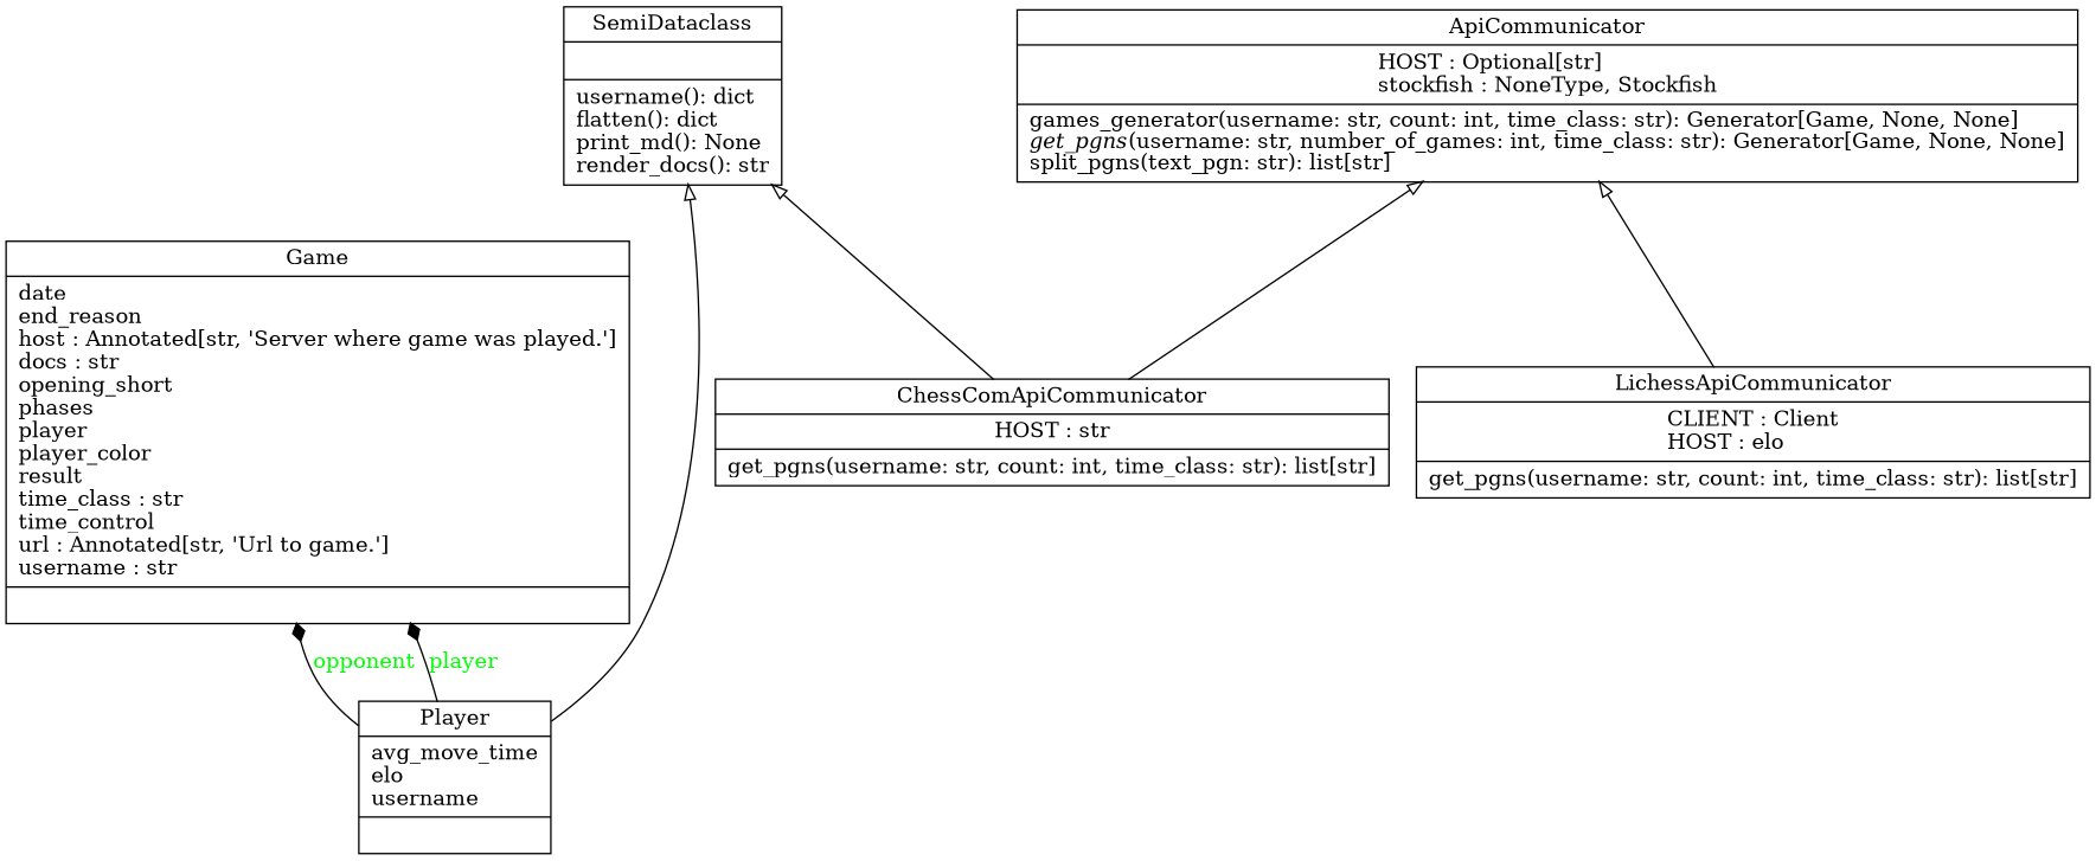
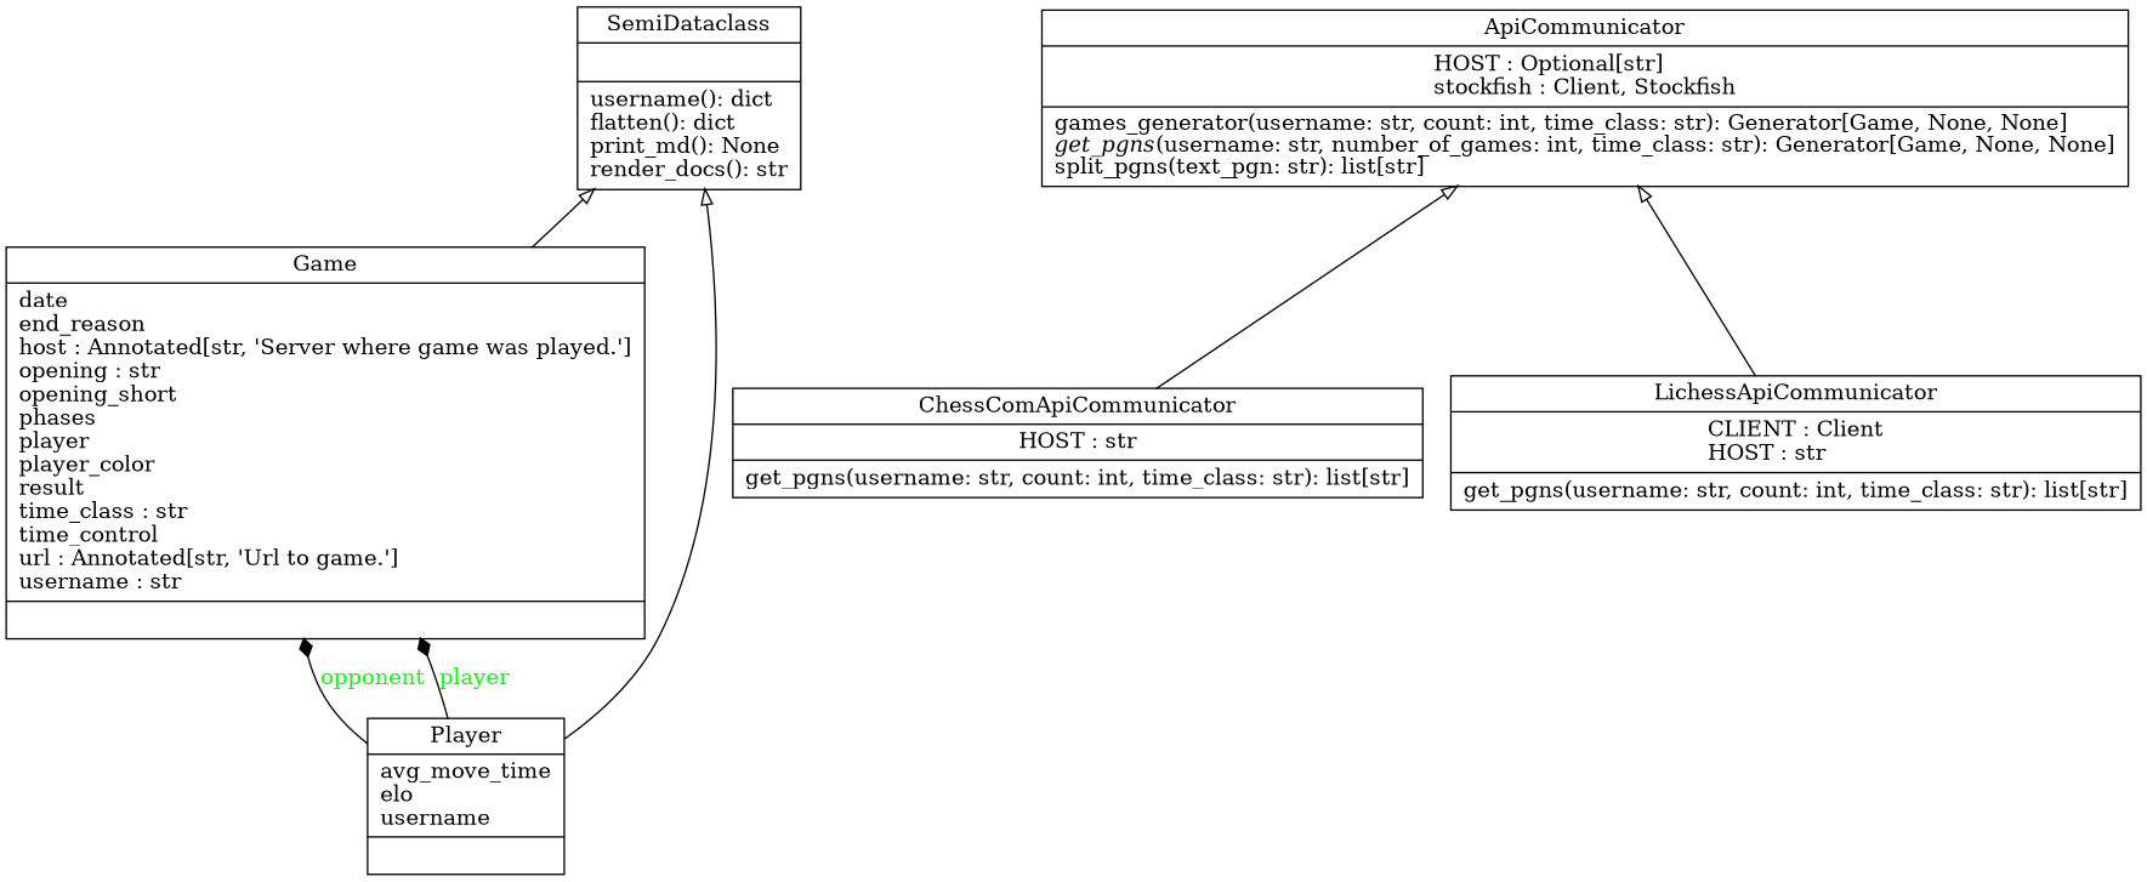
  digraph {
    rankdir=BT
    node [color=black fontcolor=black shape=record style=solid]
    edge [arrowhead=empty arrowtail=none]
-   n1 [label=<{ApiCommunicator|HOST : Optional[str]<br ALIGN="LEFT"/>stockfish : NoneType, Stockfish<br ALIGN="LEFT"/>|games_generator(username: str, count: int, time_class: str): Generator[Game, None, None]<br ALIGN="LEFT"/><I>get_pgns</I>(username: str, number_of_games: int, time_class: str): Generator[Game, None, None]<br ALIGN="LEFT"/>split_pgns(text_pgn: str): list[str]<br ALIGN="LEFT"/>}>]
+   n1 [label=<{ApiCommunicator|HOST : Optional[str]<br ALIGN="LEFT"/>stockfish : Client, Stockfish<br ALIGN="LEFT"/>|games_generator(username: str, count: int, time_class: str): Generator[Game, None, None]<br ALIGN="LEFT"/><I>get_pgns</I>(username: str, number_of_games: int, time_class: str): Generator[Game, None, None]<br ALIGN="LEFT"/>split_pgns(text_pgn: str): list[str]<br ALIGN="LEFT"/>}>]
    n2 [label=<{ChessComApiCommunicator|HOST : str<br ALIGN="LEFT"/>|get_pgns(username: str, count: int, time_class: str): list[str]<br ALIGN="LEFT"/>}>]
-   n3 [label=<{Game|date<br ALIGN="LEFT"/>end_reason<br ALIGN="LEFT"/>host : Annotated[str, 'Server where game was played.']<br ALIGN="LEFT"/>docs : str<br ALIGN="LEFT"/>opening_short<br ALIGN="LEFT"/>phases<br ALIGN="LEFT"/>player<br ALIGN="LEFT"/>player_color<br ALIGN="LEFT"/>result<br ALIGN="LEFT"/>time_class : str<br ALIGN="LEFT"/>time_control<br ALIGN="LEFT"/>url : Annotated[str, 'Url to game.']<br ALIGN="LEFT"/>username : str<br ALIGN="LEFT"/>|}>]
+   n3 [label=<{Game|date<br ALIGN="LEFT"/>end_reason<br ALIGN="LEFT"/>host : Annotated[str, 'Server where game was played.']<br ALIGN="LEFT"/>opening : str<br ALIGN="LEFT"/>opening_short<br ALIGN="LEFT"/>phases<br ALIGN="LEFT"/>player<br ALIGN="LEFT"/>player_color<br ALIGN="LEFT"/>result<br ALIGN="LEFT"/>time_class : str<br ALIGN="LEFT"/>time_control<br ALIGN="LEFT"/>url : Annotated[str, 'Url to game.']<br ALIGN="LEFT"/>username : str<br ALIGN="LEFT"/>|}>]
    n4 [label=<{SemiDataclass|<br ALIGN="LEFT"/>|username(): dict<br ALIGN="LEFT"/>flatten(): dict<br ALIGN="LEFT"/>print_md(): None<br ALIGN="LEFT"/>render_docs(): str<br ALIGN="LEFT"/>}>]
-   n5 [label=<{LichessApiCommunicator|CLIENT : Client<br ALIGN="LEFT"/>HOST : elo<br ALIGN="LEFT"/>|get_pgns(username: str, count: int, time_class: str): list[str]<br ALIGN="LEFT"/>}>]
+   n5 [label=<{LichessApiCommunicator|CLIENT : Client<br ALIGN="LEFT"/>HOST : str<br ALIGN="LEFT"/>|get_pgns(username: str, count: int, time_class: str): list[str]<br ALIGN="LEFT"/>}>]
    n6 [label=<{Player|avg_move_time<br ALIGN="LEFT"/>elo<br ALIGN="LEFT"/>username<br ALIGN="LEFT"/>|}>]
    n2 -> n1
-   n2 -> n4
+   n3 -> n4
    n5 -> n1
    n6 -> n3 [arrowhead=diamond fontcolor=green label=player style=solid]
    n6 -> n3 [arrowhead=diamond fontcolor=green label=opponent style=solid]
    n6 -> n4
  }
